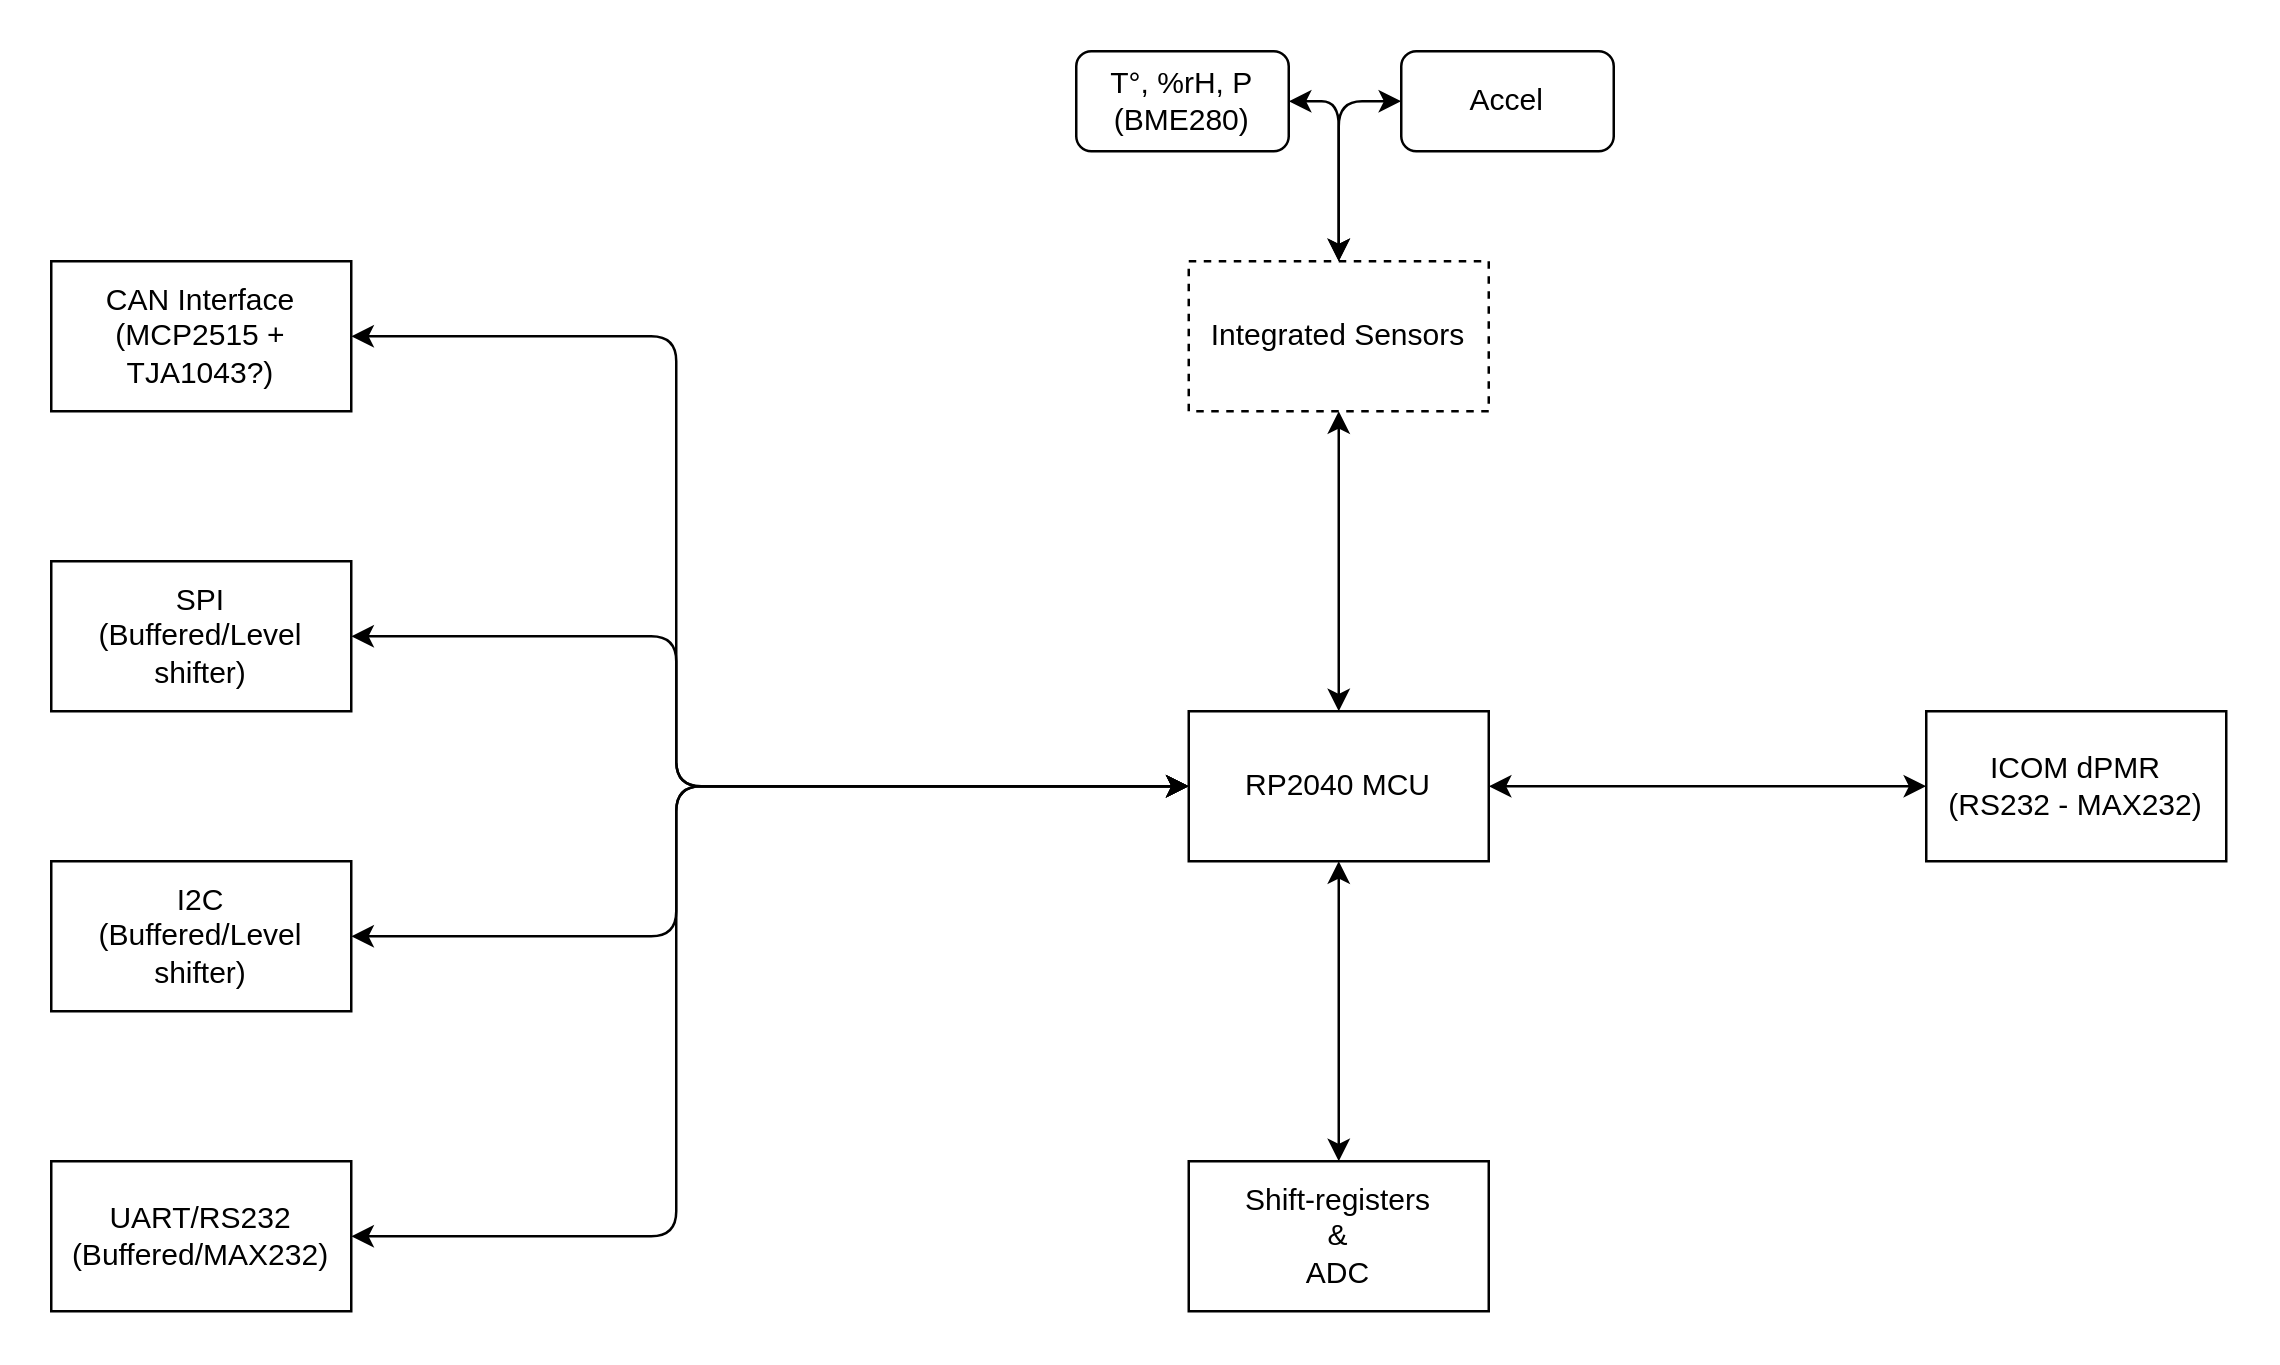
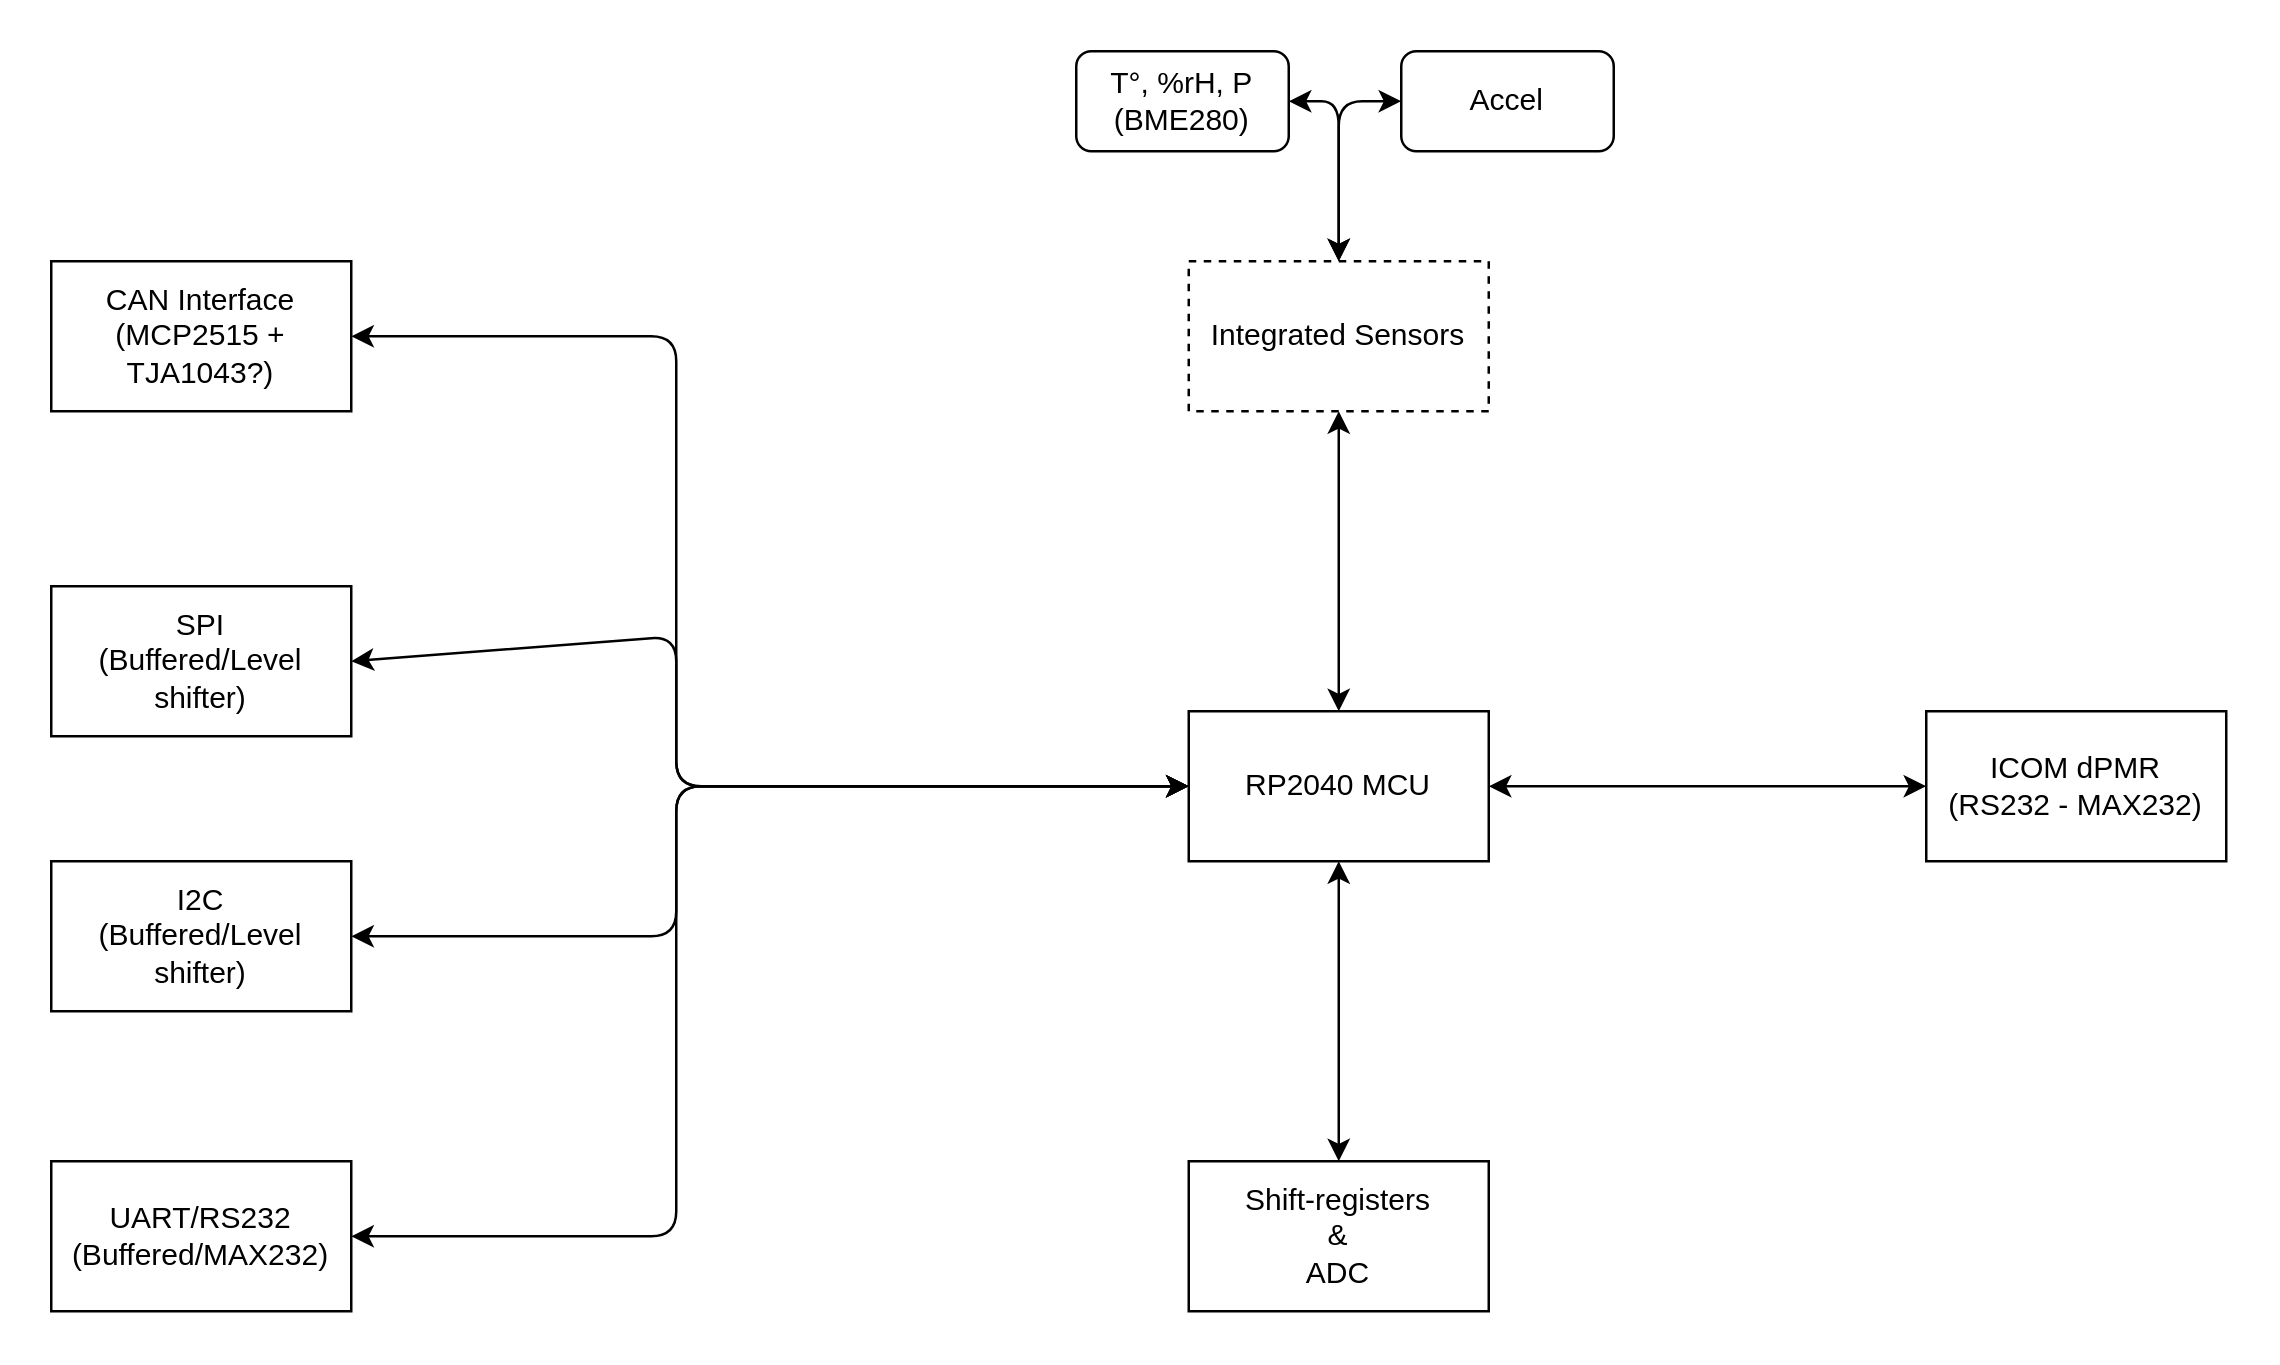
  <mxCell id="0" />
  <mxCell id="1" parent="0" />
  <mxCell id="2" value="RP2040 MCU" style="rounded=0;whiteSpace=wrap;html=1;" parent="1" vertex="1"><mxGeometry x="475" y="284" width="120" height="60" as="geometry" /></mxCell>
  <mxCell id="3" value="CAN Interface&lt;br&gt;(MCP2515 + TJA1043?)" style="rounded=0;whiteSpace=wrap;html=1;" parent="1" vertex="1"><mxGeometry x="20" y="104" width="120" height="60" as="geometry" /></mxCell>
- <mxCell id="4" value="SPI&lt;br&gt;(Buffered/Level shifter)" style="rounded=0;whiteSpace=wrap;html=1;" parent="1" vertex="1"><mxGeometry x="20" y="224" width="120" height="60" as="geometry" /></mxCell>
+ <mxCell id="4" value="SPI&lt;br&gt;(Buffered/Level shifter)" style="rounded=0;whiteSpace=wrap;html=1;" parent="1" vertex="1"><mxGeometry x="20" y="234" width="120" height="60" as="geometry" /></mxCell>
  <mxCell id="5" value="I2C&lt;br&gt;(Buffered/Level shifter)" style="rounded=0;whiteSpace=wrap;html=1;" parent="1" vertex="1"><mxGeometry x="20" y="344" width="120" height="60" as="geometry" /></mxCell>
  <mxCell id="6" value="UART/RS232&lt;br&gt;(Buffered/MAX232)" style="rounded=0;whiteSpace=wrap;html=1;" parent="1" vertex="1"><mxGeometry x="20" y="464" width="120" height="60" as="geometry" /></mxCell>
  <mxCell id="7" value="" style="endArrow=classic;startArrow=classic;html=1;entryX=1;entryY=0.5;entryDx=0;entryDy=0;exitX=0;exitY=0.5;exitDx=0;exitDy=0;" parent="1" source="2" target="3" edge="1"><mxGeometry width="50" height="50" relative="1" as="geometry"><mxPoint x="510" y="320" as="sourcePoint" /><mxPoint x="560" y="270" as="targetPoint" /><Array as="points"><mxPoint x="270" y="314" /><mxPoint x="270" y="134" /></Array></mxGeometry></mxCell>
  <mxCell id="8" value="" style="endArrow=classic;startArrow=classic;html=1;entryX=1;entryY=0.5;entryDx=0;entryDy=0;exitX=0;exitY=0.5;exitDx=0;exitDy=0;" parent="1" source="2" target="4" edge="1"><mxGeometry width="50" height="50" relative="1" as="geometry"><mxPoint x="510" y="320" as="sourcePoint" /><mxPoint x="560" y="270" as="targetPoint" /><Array as="points"><mxPoint x="270" y="314" /><mxPoint x="270" y="254" /></Array></mxGeometry></mxCell>
  <mxCell id="9" value="" style="endArrow=classic;startArrow=classic;html=1;entryX=1;entryY=0.5;entryDx=0;entryDy=0;exitX=0;exitY=0.5;exitDx=0;exitDy=0;" parent="1" source="2" target="5" edge="1"><mxGeometry width="50" height="50" relative="1" as="geometry"><mxPoint x="510" y="320" as="sourcePoint" /><mxPoint x="560" y="270" as="targetPoint" /><Array as="points"><mxPoint x="270" y="314" /><mxPoint x="270" y="374" /></Array></mxGeometry></mxCell>
  <mxCell id="10" value="" style="endArrow=classic;startArrow=classic;html=1;exitX=1;exitY=0.5;exitDx=0;exitDy=0;entryX=0;entryY=0.5;entryDx=0;entryDy=0;" parent="1" source="6" target="2" edge="1"><mxGeometry width="50" height="50" relative="1" as="geometry"><mxPoint x="510" y="320" as="sourcePoint" /><mxPoint x="560" y="270" as="targetPoint" /><Array as="points"><mxPoint x="270" y="494" /><mxPoint x="270" y="314" /></Array></mxGeometry></mxCell>
  <mxCell id="11" value="ICOM dPMR&lt;br&gt;(RS232 - MAX232)" style="rounded=0;whiteSpace=wrap;html=1;" parent="1" vertex="1"><mxGeometry x="770" y="284" width="120" height="60" as="geometry" /></mxCell>
  <mxCell id="12" value="" style="endArrow=classic;startArrow=classic;html=1;entryX=0;entryY=0.5;entryDx=0;entryDy=0;exitX=1;exitY=0.5;exitDx=0;exitDy=0;" parent="1" source="2" target="11" edge="1"><mxGeometry width="50" height="50" relative="1" as="geometry"><mxPoint x="510" y="320" as="sourcePoint" /><mxPoint x="560" y="270" as="targetPoint" /></mxGeometry></mxCell>
  <mxCell id="13" value="Shift-registers&lt;br&gt;&amp;amp;&lt;br&gt;ADC" style="rounded=0;whiteSpace=wrap;html=1;" parent="1" vertex="1"><mxGeometry x="475" y="464" width="120" height="60" as="geometry" /></mxCell>
  <mxCell id="14" value="" style="endArrow=classic;startArrow=classic;html=1;exitX=0.5;exitY=1;exitDx=0;exitDy=0;entryX=0.5;entryY=0;entryDx=0;entryDy=0;" parent="1" source="2" target="13" edge="1"><mxGeometry width="50" height="50" relative="1" as="geometry"><mxPoint x="510" y="320" as="sourcePoint" /><mxPoint x="560" y="270" as="targetPoint" /></mxGeometry></mxCell>
  <mxCell id="15" value="Integrated Sensors" style="rounded=0;whiteSpace=wrap;html=1;dashed=1;" parent="1" vertex="1"><mxGeometry x="475" y="104" width="120" height="60" as="geometry" /></mxCell>
  <mxCell id="16" value="" style="endArrow=classic;startArrow=classic;html=1;entryX=0.5;entryY=1;entryDx=0;entryDy=0;exitX=0.5;exitY=0;exitDx=0;exitDy=0;" parent="1" source="2" target="15" edge="1"><mxGeometry width="50" height="50" relative="1" as="geometry"><mxPoint x="510" y="280" as="sourcePoint" /><mxPoint x="560" y="230" as="targetPoint" /></mxGeometry></mxCell>
  <mxCell id="17" value="T°, %rH, P&lt;br&gt;(BME280)" style="rounded=1;whiteSpace=wrap;html=1;" parent="1" vertex="1"><mxGeometry x="430" y="20" width="85" height="40" as="geometry" /></mxCell>
  <mxCell id="18" value="" style="endArrow=classic;startArrow=classic;html=1;entryX=1;entryY=0.5;entryDx=0;entryDy=0;exitX=0.5;exitY=0;exitDx=0;exitDy=0;" parent="1" source="15" target="17" edge="1"><mxGeometry width="50" height="50" relative="1" as="geometry"><mxPoint x="510" y="290" as="sourcePoint" /><mxPoint x="560" y="240" as="targetPoint" /><Array as="points"><mxPoint x="535" y="40" /></Array></mxGeometry></mxCell>
  <mxCell id="19" value="Accel" style="rounded=1;whiteSpace=wrap;html=1;" vertex="1" parent="1"><mxGeometry x="560" y="20" width="85" height="40" as="geometry" /></mxCell>
  <mxCell id="20" value="" style="endArrow=classic;startArrow=classic;html=1;entryX=0.5;entryY=0;entryDx=0;entryDy=0;exitX=0;exitY=0.5;exitDx=0;exitDy=0;" edge="1" parent="1" source="19" target="15"><mxGeometry width="50" height="50" relative="1" as="geometry"><mxPoint x="450" y="380" as="sourcePoint" /><mxPoint x="500" y="330" as="targetPoint" /><Array as="points"><mxPoint x="535" y="40" /></Array></mxGeometry></mxCell>
